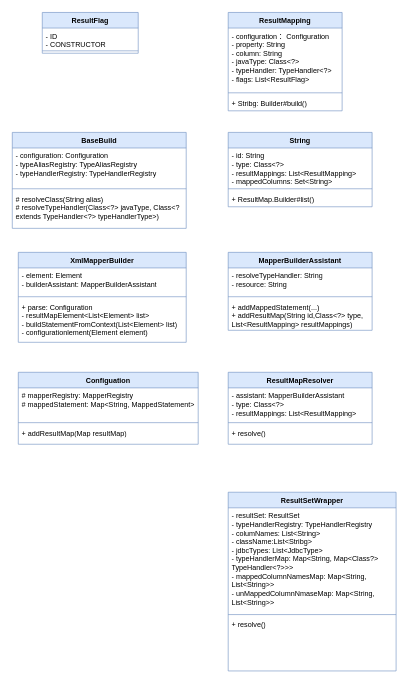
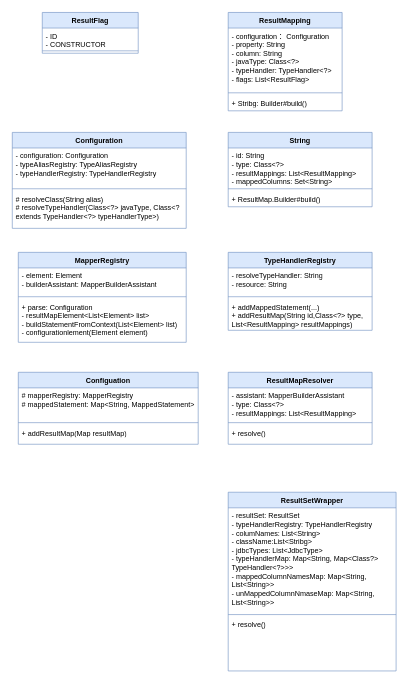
  <mxCell id="0" />
  <mxCell id="1" parent="0" />
  <mxCell id="2" value="ResultFlag" style="swimlane;fontStyle=1;align=center;verticalAlign=top;childLayout=stackLayout;horizontal=1;startSize=26;horizontalStack=0;resizeParent=1;resizeParentMax=0;resizeLast=0;collapsible=1;marginBottom=0;whiteSpace=wrap;html=1;fillColor=#dae8fc;strokeColor=#6c8ebf;" vertex="1" parent="1"><mxGeometry x="70" y="20" width="160" height="68" as="geometry" /></mxCell>
  <mxCell id="3" value="- ID&lt;br&gt;- CONSTRUCTOR" style="text;strokeColor=none;fillColor=none;align=left;verticalAlign=top;spacingLeft=4;spacingRight=4;overflow=hidden;rotatable=0;points=[[0,0.5],[1,0.5]];portConstraint=eastwest;whiteSpace=wrap;html=1;" vertex="1" parent="2"><mxGeometry y="26" width="160" height="34" as="geometry" /></mxCell>
  <mxCell id="4" value="" style="line;strokeWidth=1;fillColor=none;align=left;verticalAlign=middle;spacingTop=-1;spacingLeft=3;spacingRight=3;rotatable=0;labelPosition=right;points=[];portConstraint=eastwest;strokeColor=inherit;" vertex="1" parent="2"><mxGeometry y="60" width="160" height="8" as="geometry" /></mxCell>
  <mxCell id="5" value="ResultMapping" style="swimlane;fontStyle=1;align=center;verticalAlign=top;childLayout=stackLayout;horizontal=1;startSize=26;horizontalStack=0;resizeParent=1;resizeParentMax=0;resizeLast=0;collapsible=1;marginBottom=0;whiteSpace=wrap;html=1;fillColor=#dae8fc;strokeColor=#6c8ebf;" vertex="1" parent="1"><mxGeometry x="380" y="20" width="190" height="164" as="geometry" /></mxCell>
  <mxCell id="6" value="- configuration： Configuration&lt;br&gt;- property: String&lt;br&gt;- column: String&lt;br&gt;- javaType: Class&amp;lt;?&amp;gt;&lt;br&gt;- typeHandler: TypeHandler&amp;lt;?&amp;gt;&lt;br&gt;- flags: List&amp;lt;ResultFlag&amp;gt;" style="text;strokeColor=none;fillColor=none;align=left;verticalAlign=top;spacingLeft=4;spacingRight=4;overflow=hidden;rotatable=0;points=[[0,0.5],[1,0.5]];portConstraint=eastwest;whiteSpace=wrap;html=1;" vertex="1" parent="5"><mxGeometry y="26" width="190" height="104" as="geometry" /></mxCell>
  <mxCell id="7" value="" style="line;strokeWidth=1;fillColor=none;align=left;verticalAlign=middle;spacingTop=-1;spacingLeft=3;spacingRight=3;rotatable=0;labelPosition=right;points=[];portConstraint=eastwest;strokeColor=inherit;" vertex="1" parent="5"><mxGeometry y="130" width="190" height="8" as="geometry" /></mxCell>
  <mxCell id="8" value="+ Stribg: Builder#build()" style="text;strokeColor=none;fillColor=none;align=left;verticalAlign=top;spacingLeft=4;spacingRight=4;overflow=hidden;rotatable=0;points=[[0,0.5],[1,0.5]];portConstraint=eastwest;whiteSpace=wrap;html=1;" vertex="1" parent="5"><mxGeometry y="138" width="190" height="26" as="geometry" /></mxCell>
  <mxCell id="9" value="String" style="swimlane;fontStyle=1;align=center;verticalAlign=top;childLayout=stackLayout;horizontal=1;startSize=26;horizontalStack=0;resizeParent=1;resizeParentMax=0;resizeLast=0;collapsible=1;marginBottom=0;whiteSpace=wrap;html=1;fillColor=#dae8fc;strokeColor=#6c8ebf;" vertex="1" parent="1"><mxGeometry x="380" y="220" width="240" height="124" as="geometry" /></mxCell>
  <mxCell id="10" value="- id: String&lt;br&gt;- type: Class&amp;lt;?&amp;gt;&lt;br&gt;- resultMappings: List&amp;lt;ResultMapping&amp;gt;&lt;br&gt;- mappedColumns: Set&amp;lt;String&amp;gt;" style="text;strokeColor=none;fillColor=none;align=left;verticalAlign=top;spacingLeft=4;spacingRight=4;overflow=hidden;rotatable=0;points=[[0,0.5],[1,0.5]];portConstraint=eastwest;whiteSpace=wrap;html=1;" vertex="1" parent="9"><mxGeometry y="26" width="240" height="64" as="geometry" /></mxCell>
  <mxCell id="11" value="" style="line;strokeWidth=1;fillColor=none;align=left;verticalAlign=middle;spacingTop=-1;spacingLeft=3;spacingRight=3;rotatable=0;labelPosition=right;points=[];portConstraint=eastwest;strokeColor=inherit;" vertex="1" parent="9"><mxGeometry y="90" width="240" height="8" as="geometry" /></mxCell>
- <mxCell id="12" value="+ ResultMap.Builder#list()" style="text;strokeColor=none;fillColor=none;align=left;verticalAlign=top;spacingLeft=4;spacingRight=4;overflow=hidden;rotatable=0;points=[[0,0.5],[1,0.5]];portConstraint=eastwest;whiteSpace=wrap;html=1;" vertex="1" parent="9"><mxGeometry y="98" width="240" height="26" as="geometry" /></mxCell>
- <mxCell id="13" value="BaseBuild" style="swimlane;fontStyle=1;align=center;verticalAlign=top;childLayout=stackLayout;horizontal=1;startSize=26;horizontalStack=0;resizeParent=1;resizeParentMax=0;resizeLast=0;collapsible=1;marginBottom=0;whiteSpace=wrap;html=1;fillColor=#dae8fc;strokeColor=#6c8ebf;" vertex="1" parent="1"><mxGeometry x="20" y="220" width="290" height="160" as="geometry" /></mxCell>
+ <mxCell id="12" value="+ ResultMap.Builder#build()" style="text;strokeColor=none;fillColor=none;align=left;verticalAlign=top;spacingLeft=4;spacingRight=4;overflow=hidden;rotatable=0;points=[[0,0.5],[1,0.5]];portConstraint=eastwest;whiteSpace=wrap;html=1;" vertex="1" parent="9"><mxGeometry y="98" width="240" height="26" as="geometry" /></mxCell>
+ <mxCell id="13" value="Configuration" style="swimlane;fontStyle=1;align=center;verticalAlign=top;childLayout=stackLayout;horizontal=1;startSize=26;horizontalStack=0;resizeParent=1;resizeParentMax=0;resizeLast=0;collapsible=1;marginBottom=0;whiteSpace=wrap;html=1;fillColor=#dae8fc;strokeColor=#6c8ebf;" vertex="1" parent="1"><mxGeometry x="20" y="220" width="290" height="160" as="geometry" /></mxCell>
  <mxCell id="14" value="- configuration: Configuration&lt;br&gt;- typeAliasRegistry: TypeAliasRegistry&lt;br&gt;- typeHandlerRegistry: TypeHandlerRegistry" style="text;strokeColor=none;fillColor=none;align=left;verticalAlign=top;spacingLeft=4;spacingRight=4;overflow=hidden;rotatable=0;points=[[0,0.5],[1,0.5]];portConstraint=eastwest;whiteSpace=wrap;html=1;" vertex="1" parent="13"><mxGeometry y="26" width="290" height="64" as="geometry" /></mxCell>
  <mxCell id="15" value="" style="line;strokeWidth=1;fillColor=none;align=left;verticalAlign=middle;spacingTop=-1;spacingLeft=3;spacingRight=3;rotatable=0;labelPosition=right;points=[];portConstraint=eastwest;strokeColor=inherit;" vertex="1" parent="13"><mxGeometry y="90" width="290" height="8" as="geometry" /></mxCell>
  <mxCell id="16" value="# resolveClass(String alias)&lt;br&gt;# resolveTypeHandler(Class&amp;lt;?&amp;gt; javaType, Class&amp;lt;? extends TypeHandler&amp;lt;?&amp;gt; typeHandlerType&amp;gt;)" style="text;strokeColor=none;fillColor=none;align=left;verticalAlign=top;spacingLeft=4;spacingRight=4;overflow=hidden;rotatable=0;points=[[0,0.5],[1,0.5]];portConstraint=eastwest;whiteSpace=wrap;html=1;" vertex="1" parent="13"><mxGeometry y="98" width="290" height="62" as="geometry" /></mxCell>
- <mxCell id="17" value="MapperBuilderAssistant" style="swimlane;fontStyle=1;align=center;verticalAlign=top;childLayout=stackLayout;horizontal=1;startSize=26;horizontalStack=0;resizeParent=1;resizeParentMax=0;resizeLast=0;collapsible=1;marginBottom=0;whiteSpace=wrap;html=1;fillColor=#dae8fc;strokeColor=#6c8ebf;" vertex="1" parent="1"><mxGeometry x="380" y="420" width="240" height="130" as="geometry" /></mxCell>
+ <mxCell id="17" value="TypeHandlerRegistry" style="swimlane;fontStyle=1;align=center;verticalAlign=top;childLayout=stackLayout;horizontal=1;startSize=26;horizontalStack=0;resizeParent=1;resizeParentMax=0;resizeLast=0;collapsible=1;marginBottom=0;whiteSpace=wrap;html=1;fillColor=#dae8fc;strokeColor=#6c8ebf;" vertex="1" parent="1"><mxGeometry x="380" y="420" width="240" height="130" as="geometry" /></mxCell>
  <mxCell id="18" value="- resolveTypeHandler: String&lt;br&gt;- resource: String" style="text;strokeColor=none;fillColor=none;align=left;verticalAlign=top;spacingLeft=4;spacingRight=4;overflow=hidden;rotatable=0;points=[[0,0.5],[1,0.5]];portConstraint=eastwest;whiteSpace=wrap;html=1;" vertex="1" parent="17"><mxGeometry y="26" width="240" height="44" as="geometry" /></mxCell>
  <mxCell id="19" value="" style="line;strokeWidth=1;fillColor=none;align=left;verticalAlign=middle;spacingTop=-1;spacingLeft=3;spacingRight=3;rotatable=0;labelPosition=right;points=[];portConstraint=eastwest;strokeColor=inherit;" vertex="1" parent="17"><mxGeometry y="70" width="240" height="8" as="geometry" /></mxCell>
  <mxCell id="20" value="+ addMappedStatement(...)&lt;br&gt;+ addResultMap(String id,Class&amp;lt;?&amp;gt; type, List&amp;lt;ResultMapping&amp;gt; resultMappings)" style="text;strokeColor=none;fillColor=none;align=left;verticalAlign=top;spacingLeft=4;spacingRight=4;overflow=hidden;rotatable=0;points=[[0,0.5],[1,0.5]];portConstraint=eastwest;whiteSpace=wrap;html=1;" vertex="1" parent="17"><mxGeometry y="78" width="240" height="52" as="geometry" /></mxCell>
- <mxCell id="21" value="XmlMapperBuilder" style="swimlane;fontStyle=1;align=center;verticalAlign=top;childLayout=stackLayout;horizontal=1;startSize=26;horizontalStack=0;resizeParent=1;resizeParentMax=0;resizeLast=0;collapsible=1;marginBottom=0;whiteSpace=wrap;html=1;fillColor=#dae8fc;strokeColor=#6c8ebf;" vertex="1" parent="1"><mxGeometry x="30" y="420" width="280" height="150" as="geometry" /></mxCell>
+ <mxCell id="21" value="MapperRegistry" style="swimlane;fontStyle=1;align=center;verticalAlign=top;childLayout=stackLayout;horizontal=1;startSize=26;horizontalStack=0;resizeParent=1;resizeParentMax=0;resizeLast=0;collapsible=1;marginBottom=0;whiteSpace=wrap;html=1;fillColor=#dae8fc;strokeColor=#6c8ebf;" vertex="1" parent="1"><mxGeometry x="30" y="420" width="280" height="150" as="geometry" /></mxCell>
  <mxCell id="22" value="- element: Element&lt;br&gt;- builderAssistant: MapperBuilderAssistant" style="text;strokeColor=none;fillColor=none;align=left;verticalAlign=top;spacingLeft=4;spacingRight=4;overflow=hidden;rotatable=0;points=[[0,0.5],[1,0.5]];portConstraint=eastwest;whiteSpace=wrap;html=1;" vertex="1" parent="21"><mxGeometry y="26" width="280" height="44" as="geometry" /></mxCell>
  <mxCell id="23" value="" style="line;strokeWidth=1;fillColor=none;align=left;verticalAlign=middle;spacingTop=-1;spacingLeft=3;spacingRight=3;rotatable=0;labelPosition=right;points=[];portConstraint=eastwest;strokeColor=inherit;" vertex="1" parent="21"><mxGeometry y="70" width="280" height="8" as="geometry" /></mxCell>
  <mxCell id="24" value="+ parse: Configuration&lt;br&gt;- resultMapElement&amp;lt;List&amp;lt;Element&amp;gt; list&amp;gt;&lt;br&gt;- buildStatementFromContext(List&amp;lt;Element&amp;gt; list)&lt;br&gt;- configurationlement(Element element)" style="text;strokeColor=none;fillColor=none;align=left;verticalAlign=top;spacingLeft=4;spacingRight=4;overflow=hidden;rotatable=0;points=[[0,0.5],[1,0.5]];portConstraint=eastwest;whiteSpace=wrap;html=1;" vertex="1" parent="21"><mxGeometry y="78" width="280" height="72" as="geometry" /></mxCell>
  <mxCell id="25" value="ResultMapResolver" style="swimlane;fontStyle=1;align=center;verticalAlign=top;childLayout=stackLayout;horizontal=1;startSize=26;horizontalStack=0;resizeParent=1;resizeParentMax=0;resizeLast=0;collapsible=1;marginBottom=0;whiteSpace=wrap;html=1;fillColor=#dae8fc;strokeColor=#6c8ebf;" vertex="1" parent="1"><mxGeometry x="380" y="620" width="240" height="120" as="geometry" /></mxCell>
  <mxCell id="26" value="- assistant: MapperBuilderAssistant&lt;br&gt;- type: Class&amp;lt;?&amp;gt;&lt;br&gt;- resultMappings: List&amp;lt;ResultMapping&amp;gt;" style="text;strokeColor=none;fillColor=none;align=left;verticalAlign=top;spacingLeft=4;spacingRight=4;overflow=hidden;rotatable=0;points=[[0,0.5],[1,0.5]];portConstraint=eastwest;whiteSpace=wrap;html=1;" vertex="1" parent="25"><mxGeometry y="26" width="240" height="54" as="geometry" /></mxCell>
  <mxCell id="27" value="" style="line;strokeWidth=1;fillColor=none;align=left;verticalAlign=middle;spacingTop=-1;spacingLeft=3;spacingRight=3;rotatable=0;labelPosition=right;points=[];portConstraint=eastwest;strokeColor=inherit;" vertex="1" parent="25"><mxGeometry y="80" width="240" height="8" as="geometry" /></mxCell>
  <mxCell id="28" value="+ resolve()" style="text;strokeColor=none;fillColor=none;align=left;verticalAlign=top;spacingLeft=4;spacingRight=4;overflow=hidden;rotatable=0;points=[[0,0.5],[1,0.5]];portConstraint=eastwest;whiteSpace=wrap;html=1;" vertex="1" parent="25"><mxGeometry y="88" width="240" height="32" as="geometry" /></mxCell>
  <mxCell id="29" value="Configuation" style="swimlane;fontStyle=1;align=center;verticalAlign=top;childLayout=stackLayout;horizontal=1;startSize=26;horizontalStack=0;resizeParent=1;resizeParentMax=0;resizeLast=0;collapsible=1;marginBottom=0;whiteSpace=wrap;html=1;fillColor=#dae8fc;strokeColor=#6c8ebf;" vertex="1" parent="1"><mxGeometry x="30" y="620" width="300" height="120" as="geometry" /></mxCell>
  <mxCell id="30" value="# mapperRegistry: MapperRegistry&lt;br&gt;# mappedStatement: Map&amp;lt;String, MappedStatement&amp;gt;" style="text;strokeColor=none;fillColor=none;align=left;verticalAlign=top;spacingLeft=4;spacingRight=4;overflow=hidden;rotatable=0;points=[[0,0.5],[1,0.5]];portConstraint=eastwest;whiteSpace=wrap;html=1;" vertex="1" parent="29"><mxGeometry y="26" width="300" height="54" as="geometry" /></mxCell>
  <mxCell id="31" value="" style="line;strokeWidth=1;fillColor=none;align=left;verticalAlign=middle;spacingTop=-1;spacingLeft=3;spacingRight=3;rotatable=0;labelPosition=right;points=[];portConstraint=eastwest;strokeColor=inherit;" vertex="1" parent="29"><mxGeometry y="80" width="300" height="8" as="geometry" /></mxCell>
  <mxCell id="32" value="+ addResultMap(Map resultMap)" style="text;strokeColor=none;fillColor=none;align=left;verticalAlign=top;spacingLeft=4;spacingRight=4;overflow=hidden;rotatable=0;points=[[0,0.5],[1,0.5]];portConstraint=eastwest;whiteSpace=wrap;html=1;" vertex="1" parent="29"><mxGeometry y="88" width="300" height="32" as="geometry" /></mxCell>
  <mxCell id="33" value="ResultSetWrapper" style="swimlane;fontStyle=1;align=center;verticalAlign=top;childLayout=stackLayout;horizontal=1;startSize=26;horizontalStack=0;resizeParent=1;resizeParentMax=0;resizeLast=0;collapsible=1;marginBottom=0;whiteSpace=wrap;html=1;fillColor=#dae8fc;strokeColor=#6c8ebf;" vertex="1" parent="1"><mxGeometry x="380" y="820" width="280" height="298" as="geometry" /></mxCell>
  <mxCell id="34" value="- resultSet: ResultSet&lt;br&gt;- typeHandlerRegistry: TypeHandlerRegistry&lt;br&gt;- columNames: List&amp;lt;String&amp;gt;&lt;br&gt;- className:List&amp;lt;Stribg&amp;gt;&lt;br&gt;- jdbcTypes: List&amp;lt;JdbcType&amp;gt;&lt;br&gt;- typeHandlerMap: Map&amp;lt;String, Map&amp;lt;Class?&amp;gt; TypeHandler&amp;lt;?&amp;gt;&amp;gt;&amp;gt;&lt;br&gt;- mappedColumnNamesMap: Map&amp;lt;String, List&amp;lt;String&amp;gt;&amp;gt;&lt;br&gt;- unMappedColumnNmaseMap: Map&amp;lt;String, List&amp;lt;String&amp;gt;&amp;gt;" style="text;strokeColor=none;fillColor=none;align=left;verticalAlign=top;spacingLeft=4;spacingRight=4;overflow=hidden;rotatable=0;points=[[0,0.5],[1,0.5]];portConstraint=eastwest;whiteSpace=wrap;html=1;" vertex="1" parent="33"><mxGeometry y="26" width="280" height="174" as="geometry" /></mxCell>
  <mxCell id="35" value="" style="line;strokeWidth=1;fillColor=none;align=left;verticalAlign=middle;spacingTop=-1;spacingLeft=3;spacingRight=3;rotatable=0;labelPosition=right;points=[];portConstraint=eastwest;strokeColor=inherit;" vertex="1" parent="33"><mxGeometry y="200" width="280" height="8" as="geometry" /></mxCell>
  <mxCell id="36" value="+ resolve()" style="text;strokeColor=none;fillColor=none;align=left;verticalAlign=top;spacingLeft=4;spacingRight=4;overflow=hidden;rotatable=0;points=[[0,0.5],[1,0.5]];portConstraint=eastwest;whiteSpace=wrap;html=1;" vertex="1" parent="33"><mxGeometry y="208" width="280" height="90" as="geometry" /></mxCell>
